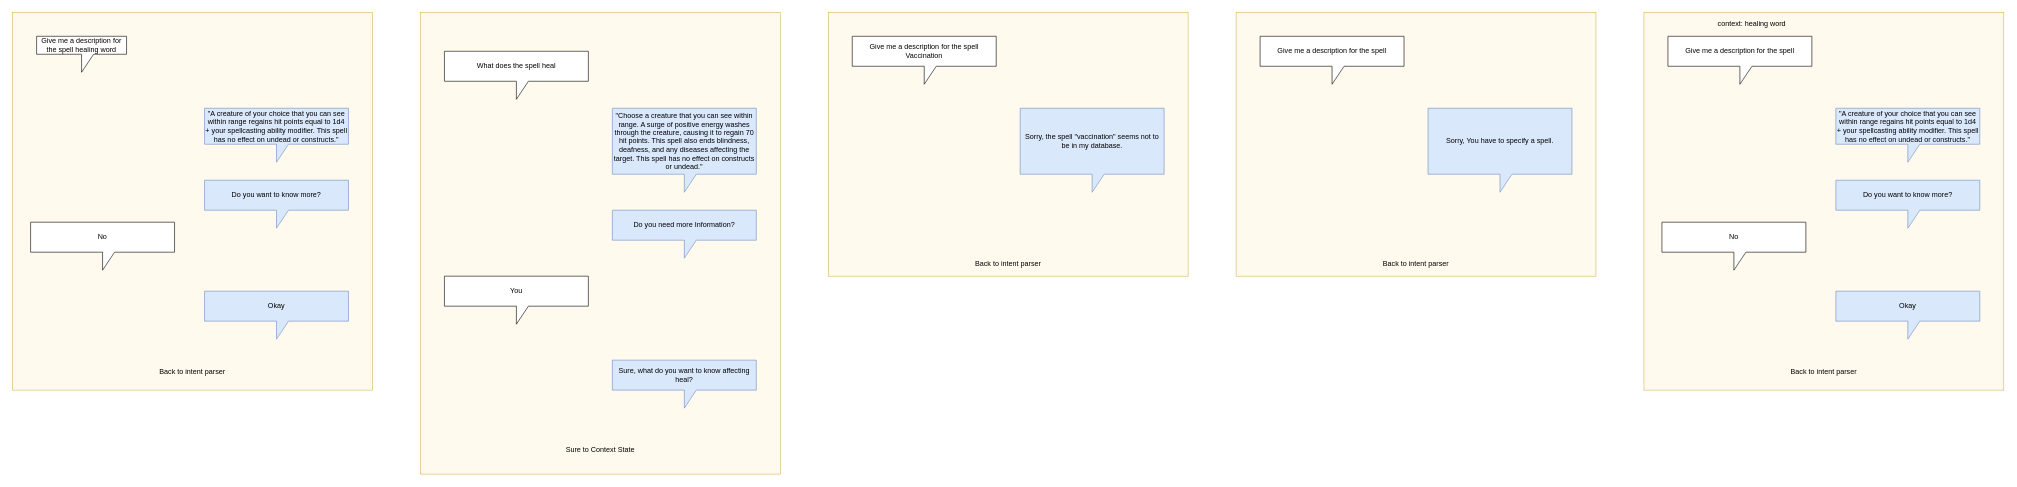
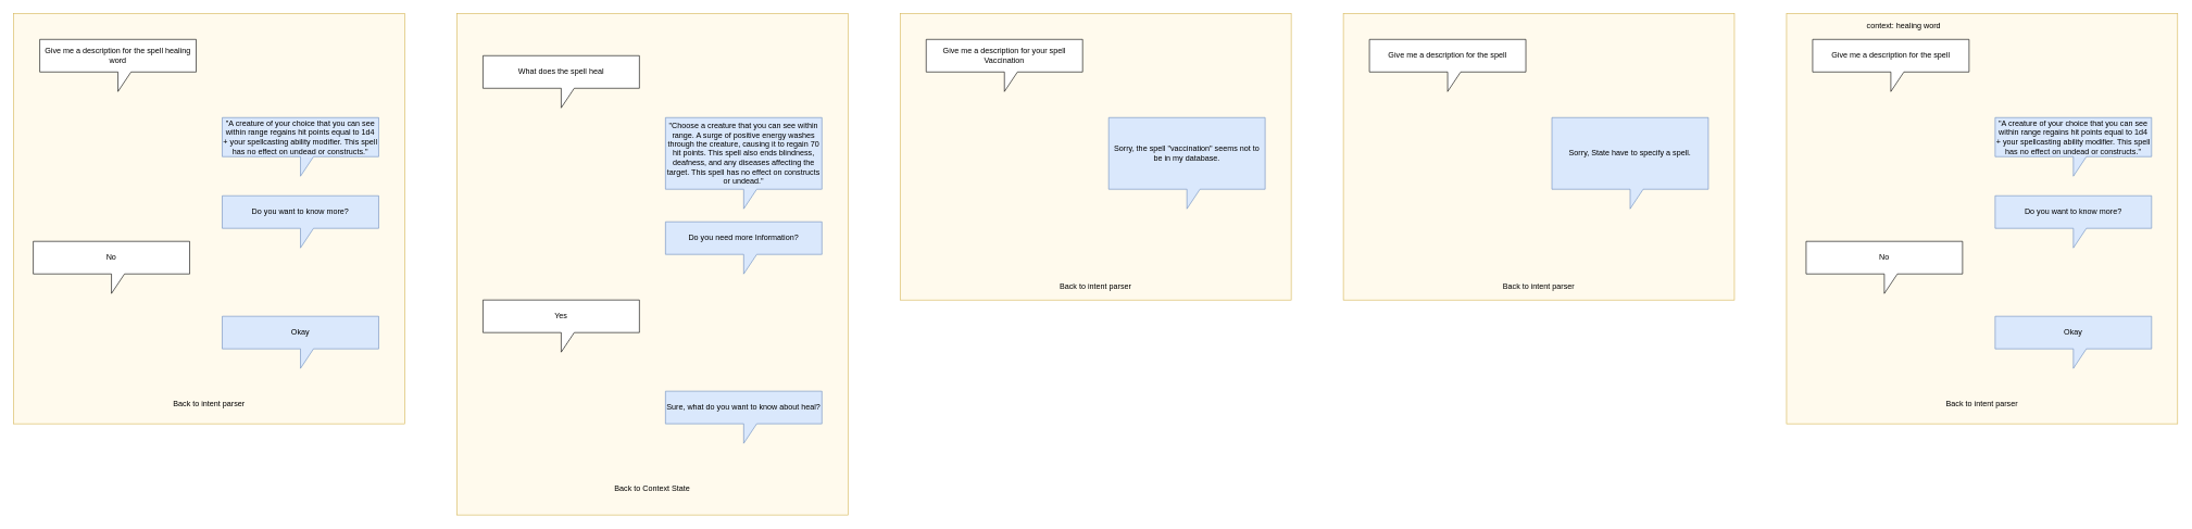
  <mxCell id="0" />
  <mxCell id="1" parent="0" />
  <mxCell id="2" value="" style="rounded=0;whiteSpace=wrap;html=1;strokeColor=#d6b656;fillColor=#FFFAED;" parent="1" vertex="1"><mxGeometry x="20" y="20" width="600" height="630" as="geometry" /></mxCell>
- <mxCell id="3" value="Give me a description for the spell healing word" style="shape=callout;whiteSpace=wrap;html=1;perimeter=calloutPerimeter;" parent="1" vertex="1"><mxGeometry x="60" y="60" width="150" height="60" as="geometry" /></mxCell>
+ <mxCell id="3" value="Give me a description for the spell healing word" style="shape=callout;whiteSpace=wrap;html=1;perimeter=calloutPerimeter;" parent="1" vertex="1"><mxGeometry x="60" y="60" width="240" height="80" as="geometry" /></mxCell>
  <mxCell id="4" value="&lt;span&gt;&quot;A creature of your choice that you can see within range regains hit points equal to 1d4 + your spellcasting ability modifier. This spell has no effect on undead or constructs.&quot;&lt;/span&gt;" style="shape=callout;whiteSpace=wrap;html=1;perimeter=calloutPerimeter;fillColor=#dae8fc;strokeColor=#6c8ebf;" parent="1" vertex="1"><mxGeometry x="340" y="180" width="240" height="90" as="geometry" /></mxCell>
  <mxCell id="5" value="Do you want to know more?" style="shape=callout;whiteSpace=wrap;html=1;perimeter=calloutPerimeter;fillColor=#dae8fc;strokeColor=#6c8ebf;" parent="1" vertex="1"><mxGeometry x="340" y="300" width="240" height="80" as="geometry" /></mxCell>
  <mxCell id="6" value="Back to intent parser" style="text;html=1;strokeColor=none;fillColor=none;align=center;verticalAlign=middle;whiteSpace=wrap;rounded=0;" parent="1" vertex="1"><mxGeometry x="220" y="610" width="200" height="20" as="geometry" /></mxCell>
  <mxCell id="7" value="" style="rounded=0;whiteSpace=wrap;html=1;strokeColor=#d6b656;fillColor=#FFFAED;" parent="1" vertex="1"><mxGeometry x="700" y="20" width="600" height="770" as="geometry" /></mxCell>
  <mxCell id="8" value="What does the spell heal" style="shape=callout;whiteSpace=wrap;html=1;perimeter=calloutPerimeter;" parent="1" vertex="1"><mxGeometry x="740" y="85" width="240" height="80" as="geometry" /></mxCell>
  <mxCell id="9" value="&lt;span&gt;&quot;Choose a creature that you can see within range. A surge of positive energy washes through the creature, causing it to regain 70 hit points. This spell also ends blindness, deafness, and any diseases affecting the target. This spell has no effect on constructs or undead.&quot;&lt;/span&gt;" style="shape=callout;whiteSpace=wrap;html=1;perimeter=calloutPerimeter;fillColor=#dae8fc;strokeColor=#6c8ebf;" parent="1" vertex="1"><mxGeometry x="1020" y="180" width="240" height="140" as="geometry" /></mxCell>
- <mxCell id="10" value="Do you need more Information?" style="shape=callout;whiteSpace=wrap;html=1;perimeter=calloutPerimeter;fillColor=#dae8fc;strokeColor=#6c8ebf;" parent="1" vertex="1"><mxGeometry x="1020" y="350" width="240" height="80" as="geometry" /></mxCell>
- <mxCell id="11" value="Sure to Context State" style="text;html=1;strokeColor=none;fillColor=none;align=center;verticalAlign=middle;whiteSpace=wrap;rounded=0;" parent="1" vertex="1"><mxGeometry x="900" y="740" width="200" height="20" as="geometry" /></mxCell>
+ <mxCell id="10" value="Do you need more Information?" style="shape=callout;whiteSpace=wrap;html=1;perimeter=calloutPerimeter;fillColor=#dae8fc;strokeColor=#6c8ebf;" parent="1" vertex="1"><mxGeometry x="1020" y="340" width="240" height="80" as="geometry" /></mxCell>
+ <mxCell id="11" value="Back to Context State" style="text;html=1;strokeColor=none;fillColor=none;align=center;verticalAlign=middle;whiteSpace=wrap;rounded=0;" parent="1" vertex="1"><mxGeometry x="900" y="740" width="200" height="20" as="geometry" /></mxCell>
  <mxCell id="12" value="" style="rounded=0;whiteSpace=wrap;html=1;strokeColor=#d6b656;fillColor=#FFFAED;" parent="1" vertex="1"><mxGeometry x="1380" y="20" width="600" height="440" as="geometry" /></mxCell>
- <mxCell id="13" value="Give me a description for the spell Vaccination" style="shape=callout;whiteSpace=wrap;html=1;perimeter=calloutPerimeter;" parent="1" vertex="1"><mxGeometry x="1420" y="60" width="240" height="80" as="geometry" /></mxCell>
+ <mxCell id="13" value="Give me a description for your spell Vaccination" style="shape=callout;whiteSpace=wrap;html=1;perimeter=calloutPerimeter;" parent="1" vertex="1"><mxGeometry x="1420" y="60" width="240" height="80" as="geometry" /></mxCell>
  <mxCell id="14" value="Sorry, the spell &quot;vaccination&quot; seems not to be in my database." style="shape=callout;whiteSpace=wrap;html=1;perimeter=calloutPerimeter;fillColor=#dae8fc;strokeColor=#6c8ebf;" parent="1" vertex="1"><mxGeometry x="1700" y="180" width="240" height="140" as="geometry" /></mxCell>
  <mxCell id="15" value="" style="rounded=0;whiteSpace=wrap;html=1;strokeColor=#d6b656;fillColor=#FFFAED;" parent="1" vertex="1"><mxGeometry x="2060" y="20" width="600" height="440" as="geometry" /></mxCell>
  <mxCell id="16" value="Give me a description for the spell" style="shape=callout;whiteSpace=wrap;html=1;perimeter=calloutPerimeter;" parent="1" vertex="1"><mxGeometry x="2100" y="60" width="240" height="80" as="geometry" /></mxCell>
- <mxCell id="17" value="Sorry, You have to specify a spell." style="shape=callout;whiteSpace=wrap;html=1;perimeter=calloutPerimeter;fillColor=#dae8fc;strokeColor=#6c8ebf;" parent="1" vertex="1"><mxGeometry x="2380" y="180" width="240" height="140" as="geometry" /></mxCell>
+ <mxCell id="17" value="Sorry, State have to specify a spell." style="shape=callout;whiteSpace=wrap;html=1;perimeter=calloutPerimeter;fillColor=#dae8fc;strokeColor=#6c8ebf;" parent="1" vertex="1"><mxGeometry x="2380" y="180" width="240" height="140" as="geometry" /></mxCell>
  <mxCell id="18" value="No" style="shape=callout;whiteSpace=wrap;html=1;perimeter=calloutPerimeter;" parent="1" vertex="1"><mxGeometry x="50" y="370" width="240" height="80" as="geometry" /></mxCell>
  <mxCell id="19" value="Okay" style="shape=callout;whiteSpace=wrap;html=1;perimeter=calloutPerimeter;fillColor=#dae8fc;strokeColor=#6c8ebf;" parent="1" vertex="1"><mxGeometry x="340" y="485" width="240" height="80" as="geometry" /></mxCell>
- <mxCell id="20" value="You" style="shape=callout;whiteSpace=wrap;html=1;perimeter=calloutPerimeter;" parent="1" vertex="1"><mxGeometry x="740" y="460" width="240" height="80" as="geometry" /></mxCell>
- <mxCell id="21" value="Sure, what do you want to know affecting heal?" style="shape=callout;whiteSpace=wrap;html=1;perimeter=calloutPerimeter;fillColor=#dae8fc;strokeColor=#6c8ebf;" parent="1" vertex="1"><mxGeometry x="1020" y="600" width="240" height="80" as="geometry" /></mxCell>
+ <mxCell id="20" value="Yes" style="shape=callout;whiteSpace=wrap;html=1;perimeter=calloutPerimeter;" parent="1" vertex="1"><mxGeometry x="740" y="460" width="240" height="80" as="geometry" /></mxCell>
+ <mxCell id="21" value="Sure, what do you want to know about heal?" style="shape=callout;whiteSpace=wrap;html=1;perimeter=calloutPerimeter;fillColor=#dae8fc;strokeColor=#6c8ebf;" parent="1" vertex="1"><mxGeometry x="1020" y="600" width="240" height="80" as="geometry" /></mxCell>
  <mxCell id="22" value="Back to intent parser" style="text;html=1;strokeColor=none;fillColor=none;align=center;verticalAlign=middle;whiteSpace=wrap;rounded=0;" parent="1" vertex="1"><mxGeometry x="1580" y="430" width="200" height="20" as="geometry" /></mxCell>
  <mxCell id="23" value="Back to intent parser" style="text;html=1;strokeColor=none;fillColor=none;align=center;verticalAlign=middle;whiteSpace=wrap;rounded=0;" parent="1" vertex="1"><mxGeometry x="2260" y="430" width="200" height="20" as="geometry" /></mxCell>
  <mxCell id="24" value="" style="rounded=0;whiteSpace=wrap;html=1;strokeColor=#d6b656;fillColor=#FFFAED;" vertex="1" parent="1"><mxGeometry x="2740" y="20" width="600" height="630" as="geometry" /></mxCell>
  <mxCell id="25" value="Give me a description for the spell" style="shape=callout;whiteSpace=wrap;html=1;perimeter=calloutPerimeter;" vertex="1" parent="1"><mxGeometry x="2780" y="60" width="240" height="80" as="geometry" /></mxCell>
  <mxCell id="26" value="&lt;span&gt;&quot;A creature of your choice that you can see within range regains hit points equal to 1d4 + your spellcasting ability modifier. This spell has no effect on undead or constructs.&quot;&lt;/span&gt;" style="shape=callout;whiteSpace=wrap;html=1;perimeter=calloutPerimeter;fillColor=#dae8fc;strokeColor=#6c8ebf;" vertex="1" parent="1"><mxGeometry x="3060" y="180" width="240" height="90" as="geometry" /></mxCell>
  <mxCell id="27" value="Do you want to know more?" style="shape=callout;whiteSpace=wrap;html=1;perimeter=calloutPerimeter;fillColor=#dae8fc;strokeColor=#6c8ebf;" vertex="1" parent="1"><mxGeometry x="3060" y="300" width="240" height="80" as="geometry" /></mxCell>
  <mxCell id="28" value="Back to intent parser" style="text;html=1;strokeColor=none;fillColor=none;align=center;verticalAlign=middle;whiteSpace=wrap;rounded=0;" vertex="1" parent="1"><mxGeometry x="2940" y="610" width="200" height="20" as="geometry" /></mxCell>
  <mxCell id="29" value="No" style="shape=callout;whiteSpace=wrap;html=1;perimeter=calloutPerimeter;" vertex="1" parent="1"><mxGeometry x="2770" y="370" width="240" height="80" as="geometry" /></mxCell>
  <mxCell id="30" value="Okay" style="shape=callout;whiteSpace=wrap;html=1;perimeter=calloutPerimeter;fillColor=#dae8fc;strokeColor=#6c8ebf;" vertex="1" parent="1"><mxGeometry x="3060" y="485" width="240" height="80" as="geometry" /></mxCell>
  <mxCell id="31" value="context: healing word" style="text;html=1;strokeColor=none;fillColor=none;align=center;verticalAlign=middle;whiteSpace=wrap;rounded=0;" vertex="1" parent="1"><mxGeometry x="2820" y="30" width="200" height="20" as="geometry" /></mxCell>
